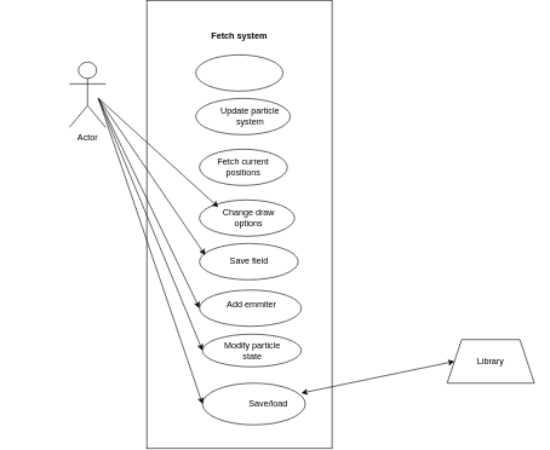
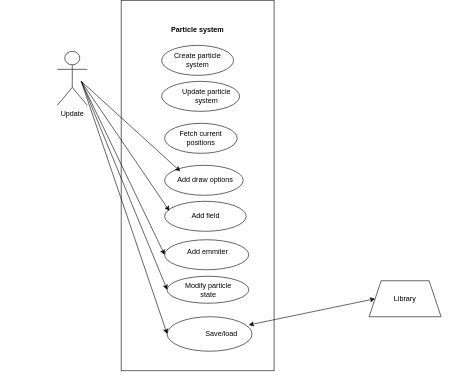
  <mxCell id="0" />
  <mxCell id="1" parent="0" />
  <mxCell id="2" value="" style="rounded=0;whiteSpace=wrap;html=1;rotation=90;" vertex="1" parent="1"><mxGeometry x="20.07" y="166.19" width="617.87" height="255" as="geometry" /></mxCell>
- <mxCell id="3" value="Actor" style="shape=umlActor;verticalLabelPosition=bottom;verticalAlign=top;html=1;outlineConnect=0;" vertex="1" parent="1"><mxGeometry x="95" y="70" width="50" height="90" as="geometry" /></mxCell>
- <mxCell id="4" value="Fetch system" style="text;html=1;align=center;verticalAlign=middle;whiteSpace=wrap;rounded=0;fontStyle=1" vertex="1" parent="1"><mxGeometry x="254" y="20" width="150" height="30" as="geometry" /></mxCell>
+ <mxCell id="3" value="Update" style="shape=umlActor;verticalLabelPosition=bottom;verticalAlign=top;html=1;outlineConnect=0;" vertex="1" parent="1"><mxGeometry x="95" y="70" width="50" height="90" as="geometry" /></mxCell>
+ <mxCell id="4" value="Particle system" style="text;html=1;align=center;verticalAlign=middle;whiteSpace=wrap;rounded=0;fontStyle=1" vertex="1" parent="1"><mxGeometry x="254" y="20" width="150" height="30" as="geometry" /></mxCell>
  <mxCell id="5" value="" style="ellipse;whiteSpace=wrap;html=1;" vertex="1" parent="1"><mxGeometry x="269" y="60" width="120" height="50" as="geometry" /></mxCell>
+ <mxCell id="6" value="Create particle system" style="text;html=1;align=center;verticalAlign=middle;whiteSpace=wrap;rounded=0;" vertex="1" parent="1"><mxGeometry x="269" y="75" width="120" height="20" as="geometry" /></mxCell>
  <mxCell id="7" value="" style="ellipse;whiteSpace=wrap;html=1;" vertex="1" parent="1"><mxGeometry x="269" y="120" width="130" height="50" as="geometry" /></mxCell>
  <mxCell id="8" value="Update particle system" style="text;html=1;align=center;verticalAlign=middle;whiteSpace=wrap;rounded=0;" vertex="1" parent="1"><mxGeometry x="299" y="130" width="90" height="30" as="geometry" /></mxCell>
  <mxCell id="9" value="" style="ellipse;whiteSpace=wrap;html=1;" vertex="1" parent="1"><mxGeometry x="274" y="190" width="121" height="50" as="geometry" /></mxCell>
  <mxCell id="10" value="Fetch current positions" style="text;html=1;align=center;verticalAlign=middle;whiteSpace=wrap;rounded=0;" vertex="1" parent="1"><mxGeometry x="294.25" y="200" width="80.5" height="30" as="geometry" /></mxCell>
  <mxCell id="11" value="" style="ellipse;whiteSpace=wrap;html=1;" vertex="1" parent="1"><mxGeometry x="274" y="260" width="131" height="50" as="geometry" /></mxCell>
- <mxCell id="12" value="Change draw options" style="text;html=1;align=center;verticalAlign=middle;whiteSpace=wrap;rounded=0;" vertex="1" parent="1"><mxGeometry x="289" y="270" width="106" height="30" as="geometry" /></mxCell>
+ <mxCell id="12" value="Add draw options" style="text;html=1;align=center;verticalAlign=middle;whiteSpace=wrap;rounded=0;" vertex="1" parent="1"><mxGeometry x="289" y="270" width="106" height="30" as="geometry" /></mxCell>
  <mxCell id="13" value="" style="ellipse;whiteSpace=wrap;html=1;" vertex="1" parent="1"><mxGeometry x="274" y="320" width="136" height="50" as="geometry" /></mxCell>
- <mxCell id="14" value="Save field" style="text;html=1;align=center;verticalAlign=middle;whiteSpace=wrap;rounded=0;" vertex="1" parent="1"><mxGeometry x="300.5" y="330" width="83" height="30" as="geometry" /></mxCell>
+ <mxCell id="14" value="Add field" style="text;html=1;align=center;verticalAlign=middle;whiteSpace=wrap;rounded=0;" vertex="1" parent="1"><mxGeometry x="300.5" y="330" width="83" height="30" as="geometry" /></mxCell>
  <mxCell id="15" value="" style="ellipse;whiteSpace=wrap;html=1;" vertex="1" parent="1"><mxGeometry x="274" y="384.13" width="140.25" height="50" as="geometry" /></mxCell>
  <mxCell id="16" value="Add emmiter" style="text;html=1;align=center;verticalAlign=middle;whiteSpace=wrap;rounded=0;" vertex="1" parent="1"><mxGeometry x="307.5" y="390" width="76" height="30" as="geometry" /></mxCell>
  <mxCell id="17" value="" style="ellipse;whiteSpace=wrap;html=1;" vertex="1" parent="1"><mxGeometry x="278.25" y="445" width="136" height="45" as="geometry" /></mxCell>
  <mxCell id="18" value="Modify particle state" style="text;html=1;align=center;verticalAlign=middle;whiteSpace=wrap;rounded=0;" vertex="1" parent="1"><mxGeometry x="293.5" y="452.5" width="105.5" height="30" as="geometry" /></mxCell>
  <mxCell id="19" value="" style="shape=trapezoid;perimeter=trapezoidPerimeter;whiteSpace=wrap;html=1;fixedSize=1;" vertex="1" parent="1"><mxGeometry x="615" y="452.5" width="120" height="60" as="geometry" /></mxCell>
  <mxCell id="20" value="Library" style="text;html=1;align=center;verticalAlign=middle;whiteSpace=wrap;rounded=0;" vertex="1" parent="1"><mxGeometry x="645" y="467.5" width="60" height="30" as="geometry" /></mxCell>
  <mxCell id="21" value="" style="ellipse;whiteSpace=wrap;html=1;" vertex="1" parent="1"><mxGeometry x="278.25" y="512.5" width="141.5" height="57.5" as="geometry" /></mxCell>
  <mxCell id="22" value="Save/load" style="text;html=1;align=center;verticalAlign=middle;whiteSpace=wrap;rounded=0;" vertex="1" parent="1"><mxGeometry x="339" y="526.25" width="60" height="30" as="geometry" /></mxCell>
  <mxCell id="23" value="" style="endArrow=classic;html=1;rounded=0;entryX=0.104;entryY=0;entryDx=0;entryDy=0;entryPerimeter=0;" edge="1" parent="1" target="12"><mxGeometry width="50" height="50" relative="1" as="geometry"><mxPoint x="135" y="120" as="sourcePoint" /><mxPoint x="185" y="70" as="targetPoint" /></mxGeometry></mxCell>
  <mxCell id="24" value="" style="endArrow=classic;html=1;rounded=0;entryX=0.059;entryY=0.32;entryDx=0;entryDy=0;entryPerimeter=0;" edge="1" parent="1" target="13"><mxGeometry width="50" height="50" relative="1" as="geometry"><mxPoint x="135" y="120" as="sourcePoint" /><mxPoint x="205" y="116.19" as="targetPoint" /></mxGeometry></mxCell>
  <mxCell id="25" value="" style="endArrow=classic;html=1;rounded=0;entryX=0;entryY=0.5;entryDx=0;entryDy=0;" edge="1" parent="1" target="15"><mxGeometry width="50" height="50" relative="1" as="geometry"><mxPoint x="135" y="120" as="sourcePoint" /><mxPoint x="279" y="155" as="targetPoint" /></mxGeometry></mxCell>
  <mxCell id="26" value="" style="endArrow=classic;html=1;rounded=0;entryX=0;entryY=0.5;entryDx=0;entryDy=0;" edge="1" parent="1" target="17"><mxGeometry width="50" height="50" relative="1" as="geometry"><mxPoint x="135" y="120" as="sourcePoint" /><mxPoint x="284" y="419" as="targetPoint" /></mxGeometry></mxCell>
  <mxCell id="27" value="" style="endArrow=classic;html=1;rounded=0;entryX=0;entryY=0.5;entryDx=0;entryDy=0;" edge="1" parent="1" target="21"><mxGeometry width="50" height="50" relative="1" as="geometry"><mxPoint x="135" y="120" as="sourcePoint" /><mxPoint x="288" y="478" as="targetPoint" /></mxGeometry></mxCell>
  <mxCell id="28" value="" style="endArrow=classic;startArrow=classic;html=1;rounded=0;entryX=0;entryY=0.5;entryDx=0;entryDy=0;" edge="1" parent="1" target="19"><mxGeometry width="50" height="50" relative="1" as="geometry"><mxPoint x="414.25" y="526.25" as="sourcePoint" /><mxPoint x="464.25" y="476.25" as="targetPoint" /></mxGeometry></mxCell>
